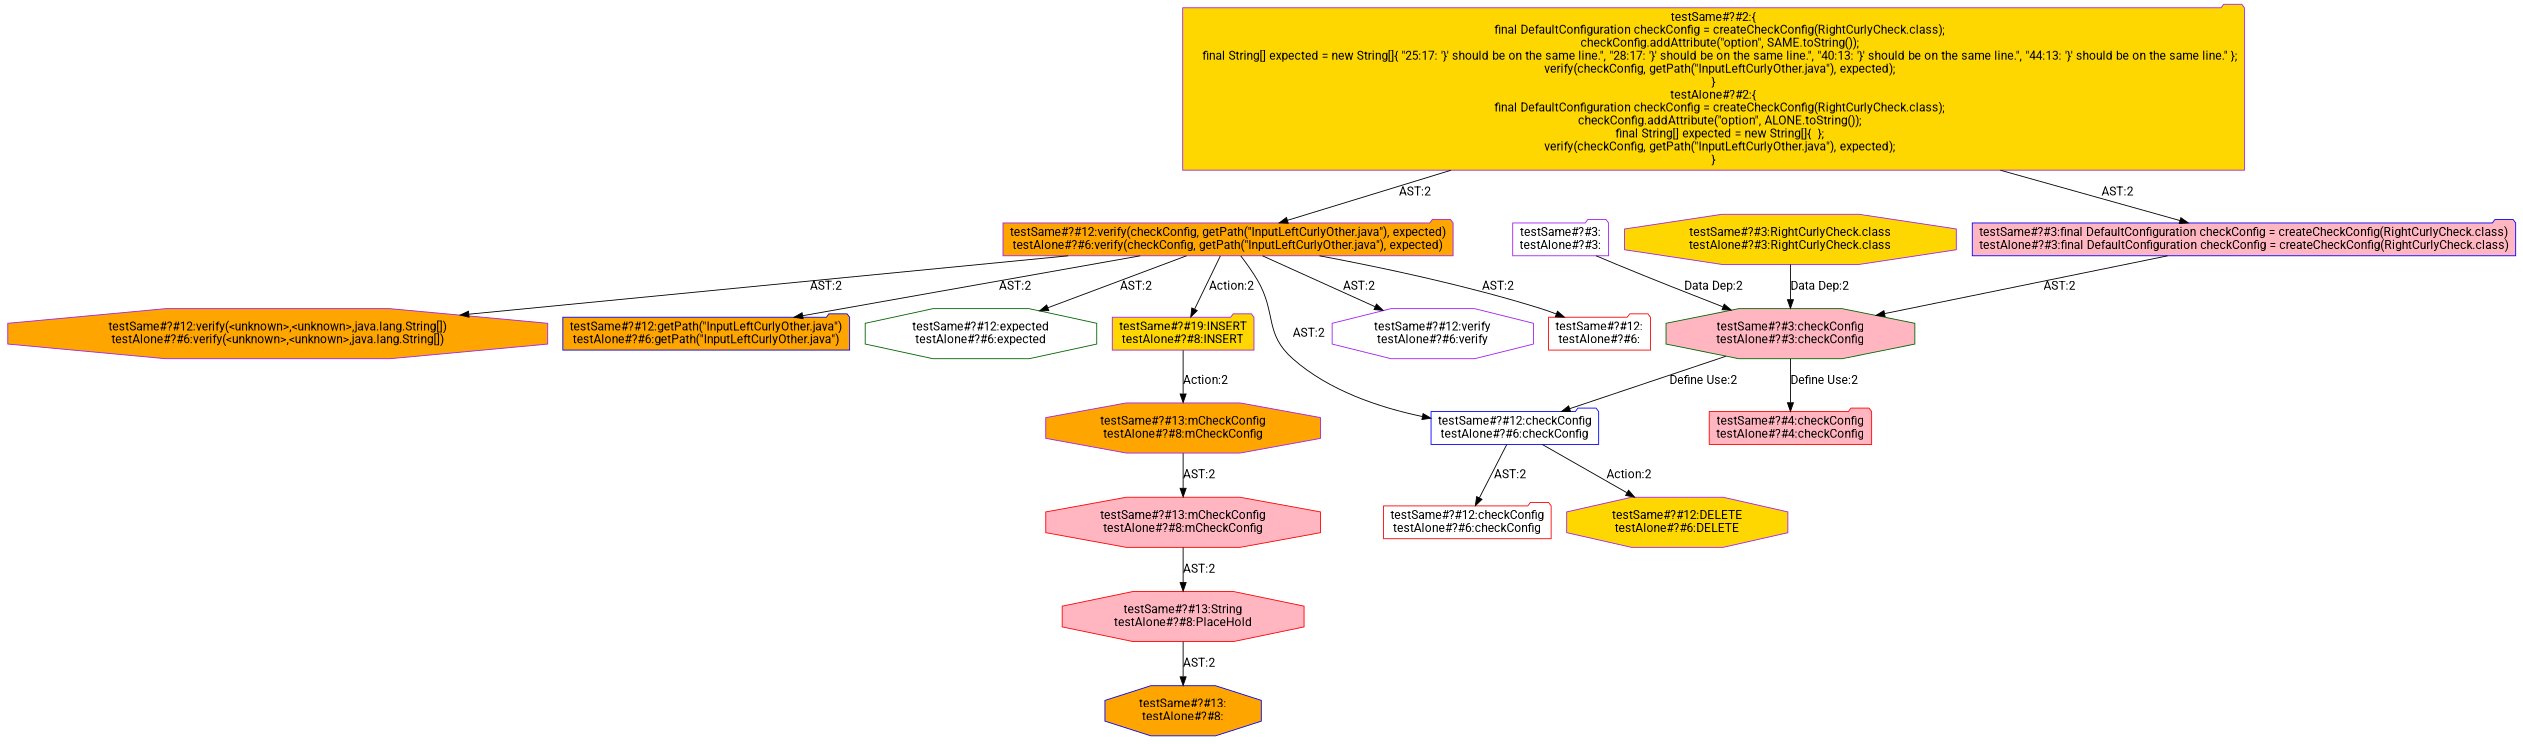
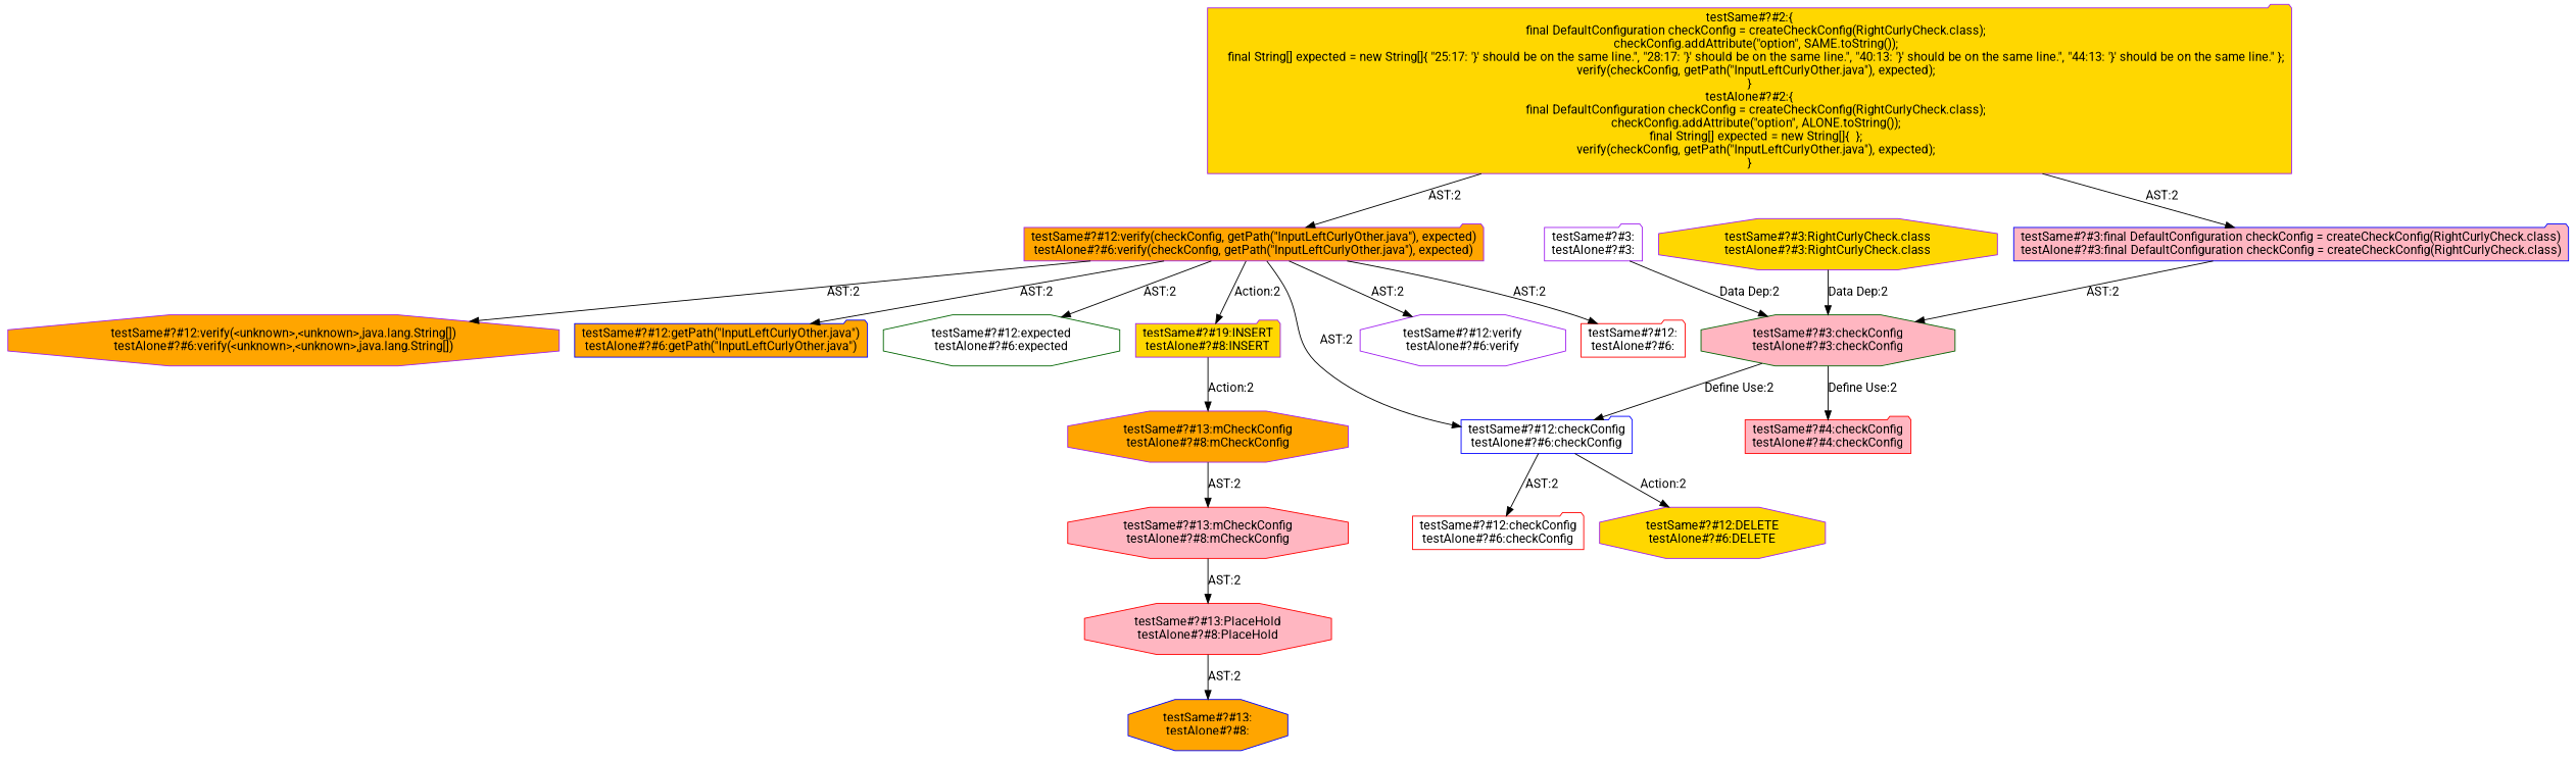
  digraph {
    fontname=Roboto
    node [color=purple fillcolor=white fontname=Roboto shape=octagon style=filled]
    edge [fontname=Roboto]
    n1 [fillcolor=gold label="testSame#?#12:DELETE\ntestAlone#?#6:DELETE"]
    n2 [color=blue label="testSame#?#12:checkConfig\ntestAlone#?#6:checkConfig" shape=folder]
    n3 [color=red label="testSame#?#12:checkConfig\ntestAlone#?#6:checkConfig" shape=folder]
    n4 [color=darkgreen fillcolor=lightpink label="testSame#?#3:checkConfig\ntestAlone#?#3:checkConfig"]
    n5 [color=red fillcolor=lightpink label="testSame#?#4:checkConfig\ntestAlone#?#4:checkConfig" shape=folder]
    n6 [color=blue fillcolor=lightpink label="testSame#?#3:final DefaultConfiguration checkConfig = createCheckConfig(RightCurlyCheck.class)\ntestAlone#?#3:final DefaultConfiguration checkConfig = createCheckConfig(RightCurlyCheck.class)" shape=folder]
    n7 [label="testSame#?#3:\ntestAlone#?#3:" shape=folder]
    n8 [fillcolor=gold label="testSame#?#3:RightCurlyCheck.class\ntestAlone#?#3:RightCurlyCheck.class"]
    n9 [fillcolor=orange label="testSame#?#12:verify(checkConfig, getPath(\"InputLeftCurlyOther.java\"), expected)\ntestAlone#?#6:verify(checkConfig, getPath(\"InputLeftCurlyOther.java\"), expected)" shape=folder]
    n10 [label="testSame#?#12:verify\ntestAlone#?#6:verify"]
    n11 [color=red label="testSame#?#12:\ntestAlone#?#6:" shape=folder]
    n12 [fillcolor=orange label="testSame#?#12:verify(<unknown>,<unknown>,java.lang.String[])\ntestAlone#?#6:verify(<unknown>,<unknown>,java.lang.String[])"]
    n13 [color=blue fillcolor=orange label="testSame#?#12:getPath(\"InputLeftCurlyOther.java\")\ntestAlone#?#6:getPath(\"InputLeftCurlyOther.java\")" shape=folder]
    n14 [color=darkgreen label="testSame#?#12:expected\ntestAlone#?#6:expected"]
    n15 [fillcolor=gold label="testSame#?#19:INSERT\ntestAlone#?#8:INSERT" shape=folder]
    n16 [fillcolor=orange label="testSame#?#13:mCheckConfig\ntestAlone#?#8:mCheckConfig"]
    n17 [fillcolor=gold label="testSame#?#2:\{\n    final DefaultConfiguration checkConfig = createCheckConfig(RightCurlyCheck.class);\n    checkConfig.addAttribute(\"option\", SAME.toString());\n    final String[] expected = new String[]\{ \"25:17: '\}' should be on the same line.\", \"28:17: '\}' should be on the same line.\", \"40:13: '\}' should be on the same line.\", \"44:13: '\}' should be on the same line.\" \};\n    verify(checkConfig, getPath(\"InputLeftCurlyOther.java\"), expected);\n\}\ntestAlone#?#2:\{\n    final DefaultConfiguration checkConfig = createCheckConfig(RightCurlyCheck.class);\n    checkConfig.addAttribute(\"option\", ALONE.toString());\n    final String[] expected = new String[]\{  \};\n    verify(checkConfig, getPath(\"InputLeftCurlyOther.java\"), expected);\n\}" shape=folder]
    n18 [color=red fillcolor=lightpink label="testSame#?#13:mCheckConfig\ntestAlone#?#8:mCheckConfig"]
-   n19 [color=red fillcolor=lightpink label="testSame#?#13:String\ntestAlone#?#8:PlaceHold"]
+   n19 [color=red fillcolor=lightpink label="testSame#?#13:PlaceHold\ntestAlone#?#8:PlaceHold"]
    n20 [color=blue fillcolor=orange label="testSame#?#13:\ntestAlone#?#8:"]
    n2 -> n1 [label="Action:2"]
    n2 -> n3 [label="AST:2"]
    n4 -> n2 [label="Define Use:2"]
    n4 -> n5 [label="Define Use:2"]
    n6 -> n4 [label="AST:2"]
    n7 -> n4 [label="Data Dep:2"]
    n8 -> n4 [label="Data Dep:2"]
    n9 -> n2 [label="AST:2"]
    n9 -> n10 [label="AST:2"]
    n9 -> n11 [label="AST:2"]
    n9 -> n12 [label="AST:2"]
    n9 -> n13 [label="AST:2"]
    n9 -> n14 [label="AST:2"]
    n9 -> n15 [label="Action:2"]
    n15 -> n16 [label="Action:2"]
    n16 -> n18 [label="AST:2"]
    n17 -> n6 [label="AST:2"]
    n17 -> n9 [label="AST:2"]
    n18 -> n19 [label="AST:2"]
    n19 -> n20 [label="AST:2"]
  }
